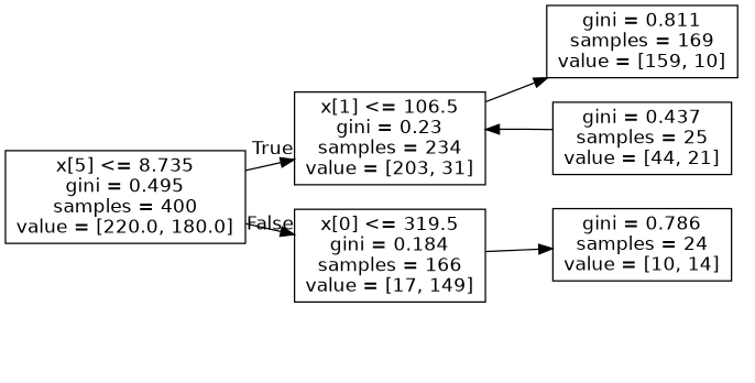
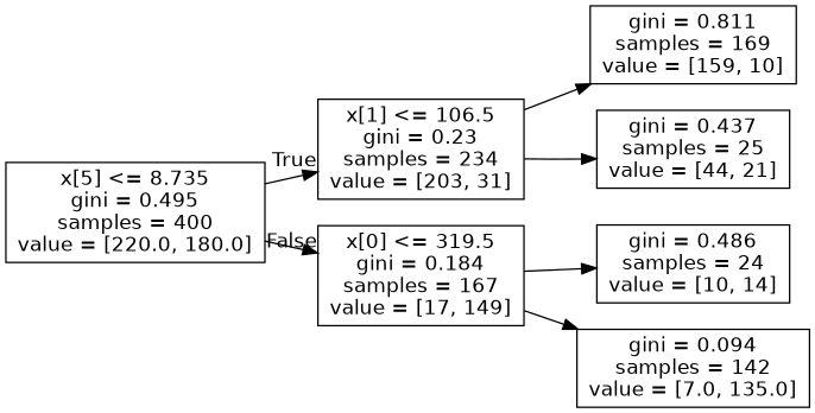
  digraph {
    rankdir=LR
    node [fontname=helvetica shape=box]
    edge [fontname=helvetica]
    n1 [label="x[5] <= 8.735\ngini = 0.495\nsamples = 400\nvalue = [220.0, 180.0]"]
    n2 [label="x[1] <= 106.5\ngini = 0.23\nsamples = 234\nvalue = [203, 31]"]
-   n3 [label="x[0] <= 319.5\ngini = 0.184\nsamples = 166\nvalue = [17, 149]"]
+   n3 [label="x[0] <= 319.5\ngini = 0.184\nsamples = 167\nvalue = [17, 149]"]
    n4 [label="gini = 0.811\nsamples = 169\nvalue = [159, 10]"]
    n5 [label="gini = 0.437\nsamples = 25\nvalue = [44, 21]"]
-   n6 [label="gini = 0.786\nsamples = 24\nvalue = [10, 14]"]
+   n6 [label="gini = 0.486\nsamples = 24\nvalue = [10, 14]"]
+   n7 [label="gini = 0.094\nsamples = 142\nvalue = [7.0, 135.0]"]
    n1 -> n2 [headlabel=True labelangle=45 labeldistance=2.5]
    n1 -> n3 [headlabel=False labelangle=-45 labeldistance=2.5]
    n2 -> n4
-   n5 -> n2
+   n2 -> n5
    n3 -> n6
+   n3 -> n7
  }
